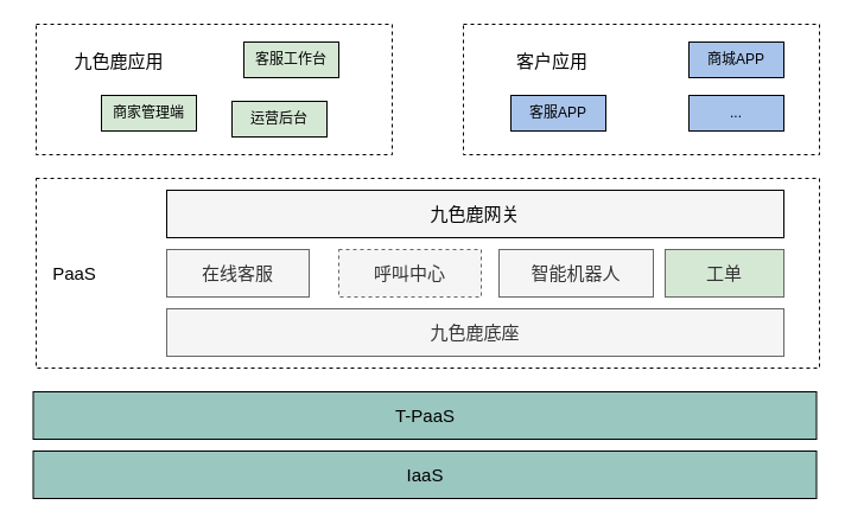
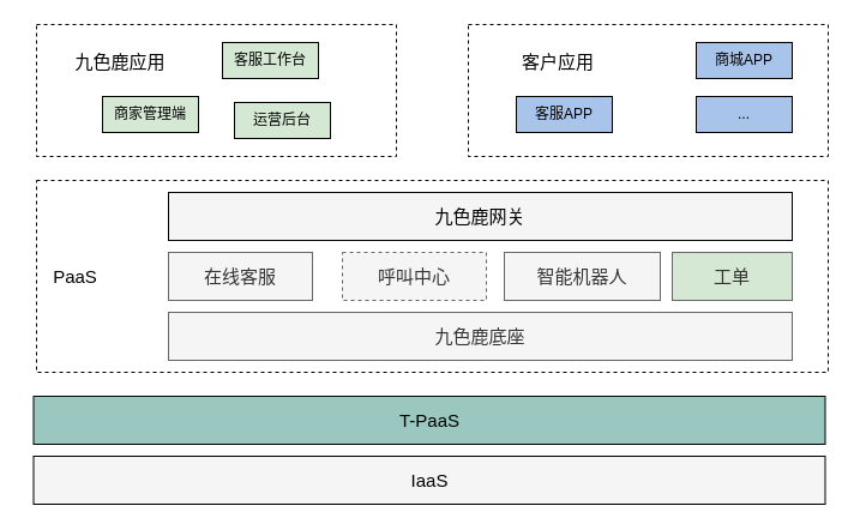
  <mxCell id="0" />
  <mxCell id="1" parent="0" />
  <mxCell id="2" value="" style="rounded=0;whiteSpace=wrap;html=1;dashed=1;fillColor=none;" parent="1" vertex="1"><mxGeometry x="30" y="150" width="660" height="160" as="geometry" /></mxCell>
  <mxCell id="3" value="" style="rounded=0;whiteSpace=wrap;html=1;dashed=1;fillColor=none;" parent="1" vertex="1"><mxGeometry x="390" y="20" width="300" height="110" as="geometry" /></mxCell>
  <mxCell id="4" value="&lt;font style=&quot;font-size: 15px&quot;&gt;九色鹿底座&lt;/font&gt;" style="rounded=0;whiteSpace=wrap;html=1;fillColor=#f5f5f5;strokeColor=#666666;fontColor=#333333;" parent="1" vertex="1"><mxGeometry x="140" y="260" width="520" height="40" as="geometry" /></mxCell>
  <mxCell id="5" value="客服APP" style="rounded=0;whiteSpace=wrap;html=1;shadow=0;fillColor=#A9C4EB;" parent="1" vertex="1"><mxGeometry x="430" y="80" width="80" height="30" as="geometry" /></mxCell>
  <mxCell id="6" value="商城APP" style="rounded=0;whiteSpace=wrap;html=1;shadow=0;fillColor=#A9C4EB;" parent="1" vertex="1"><mxGeometry x="580" y="35" width="80" height="30" as="geometry" /></mxCell>
- <mxCell id="7" value="&lt;font style=&quot;font-size: 15px&quot;&gt;IaaS&lt;/font&gt;" style="rounded=0;whiteSpace=wrap;html=1;fillColor=#9AC7BF;" parent="1" vertex="1"><mxGeometry x="27.5" y="380" width="660" height="40" as="geometry" /></mxCell>
+ <mxCell id="7" value="&lt;font style=&quot;font-size: 15px&quot;&gt;IaaS&lt;/font&gt;" style="rounded=0;whiteSpace=wrap;html=1;fillColor=#f5f5f5;" parent="1" vertex="1"><mxGeometry x="27.5" y="380" width="660" height="40" as="geometry" /></mxCell>
  <mxCell id="8" value="&lt;font style=&quot;font-size: 15px&quot;&gt;客户应用&lt;/font&gt;" style="text;html=1;strokeColor=none;fillColor=none;align=center;verticalAlign=middle;whiteSpace=wrap;rounded=0;dashed=1;" parent="1" vertex="1"><mxGeometry x="420" y="50" width="90" as="geometry" /></mxCell>
  <mxCell id="9" value="&lt;font style=&quot;font-size: 15px&quot;&gt;PaaS&lt;/font&gt;" style="text;html=1;strokeColor=none;fillColor=none;align=center;verticalAlign=middle;whiteSpace=wrap;rounded=0;dashed=1;" parent="1" vertex="1"><mxGeometry x="20" y="220" width="85" height="20" as="geometry" /></mxCell>
  <mxCell id="10" value="&lt;font style=&quot;font-size: 15px&quot;&gt;在线客服&lt;/font&gt;" style="rounded=0;whiteSpace=wrap;html=1;fillColor=#f5f5f5;strokeColor=#666666;fontColor=#333333;" parent="1" vertex="1"><mxGeometry x="140" y="210" width="120" height="40" as="geometry" /></mxCell>
  <mxCell id="11" value="&lt;font style=&quot;font-size: 15px&quot;&gt;呼叫中心&lt;/font&gt;" style="rounded=0;whiteSpace=wrap;html=1;fillColor=#f5f5f5;strokeColor=#666666;fontColor=#333333;dashed=1;" parent="1" vertex="1"><mxGeometry x="285" y="210" width="120" height="40" as="geometry" /></mxCell>
  <mxCell id="12" value="&lt;font style=&quot;font-size: 15px&quot;&gt;智能机器人&lt;/font&gt;" style="rounded=0;whiteSpace=wrap;html=1;fillColor=#f5f5f5;strokeColor=#666666;fontColor=#333333;" parent="1" vertex="1"><mxGeometry x="420" y="210" width="130" height="40" as="geometry" /></mxCell>
  <mxCell id="13" value="..." style="rounded=0;whiteSpace=wrap;html=1;shadow=0;fillColor=#A9C4EB;" parent="1" vertex="1"><mxGeometry x="580" y="80" width="80" height="30" as="geometry" /></mxCell>
  <mxCell id="14" value="&lt;font style=&quot;font-size: 15px&quot;&gt;九色鹿网关&lt;/font&gt;" style="rounded=0;whiteSpace=wrap;html=1;fillColor=#F5F5F5;" parent="1" vertex="1"><mxGeometry x="140" y="160" width="520" height="40" as="geometry" /></mxCell>
  <mxCell id="15" value="&lt;font style=&quot;font-size: 15px&quot;&gt;工单&lt;/font&gt;" style="rounded=0;whiteSpace=wrap;html=1;fillColor=#d5e8d4;strokeColor=#666666;fontColor=#333333;" parent="1" vertex="1"><mxGeometry x="560" y="210" width="100" height="40" as="geometry" /></mxCell>
  <mxCell id="16" value="&lt;font style=&quot;font-size: 15px&quot;&gt;T-PaaS&lt;/font&gt;" style="rounded=0;whiteSpace=wrap;html=1;fillColor=#9AC7BF;" vertex="1" parent="1"><mxGeometry x="27.5" y="330" width="660" height="40" as="geometry" /></mxCell>
  <mxCell id="17" value="" style="rounded=0;whiteSpace=wrap;html=1;dashed=1;fillColor=none;" vertex="1" parent="1"><mxGeometry x="30" y="20" width="300" height="110" as="geometry" /></mxCell>
  <mxCell id="18" value="商家管理端" style="rounded=0;whiteSpace=wrap;html=1;shadow=0;fillColor=#D5E8D4;" vertex="1" parent="1"><mxGeometry x="85" y="80" width="80" height="30" as="geometry" /></mxCell>
- <mxCell id="19" value="客服工作台" style="rounded=0;whiteSpace=wrap;html=1;shadow=0;fillColor=#D5E8D4;" vertex="1" parent="1"><mxGeometry x="205" y="35" width="80" height="30" as="geometry" /></mxCell>
+ <mxCell id="19" value="客服工作台" style="rounded=0;whiteSpace=wrap;html=1;shadow=0;fillColor=#D5E8D4;" vertex="1" parent="1"><mxGeometry x="185" y="35" width="80" height="30" as="geometry" /></mxCell>
  <mxCell id="20" value="&lt;font style=&quot;font-size: 15px&quot;&gt;九色鹿应用&lt;/font&gt;" style="text;html=1;strokeColor=none;fillColor=none;align=center;verticalAlign=middle;whiteSpace=wrap;rounded=0;dashed=1;" vertex="1" parent="1"><mxGeometry x="55" y="50" width="90" as="geometry" /></mxCell>
  <mxCell id="21" value="运营后台" style="rounded=0;whiteSpace=wrap;html=1;shadow=0;fillColor=#D5E8D4;" vertex="1" parent="1"><mxGeometry x="195" y="85" width="80" height="30" as="geometry" /></mxCell>
